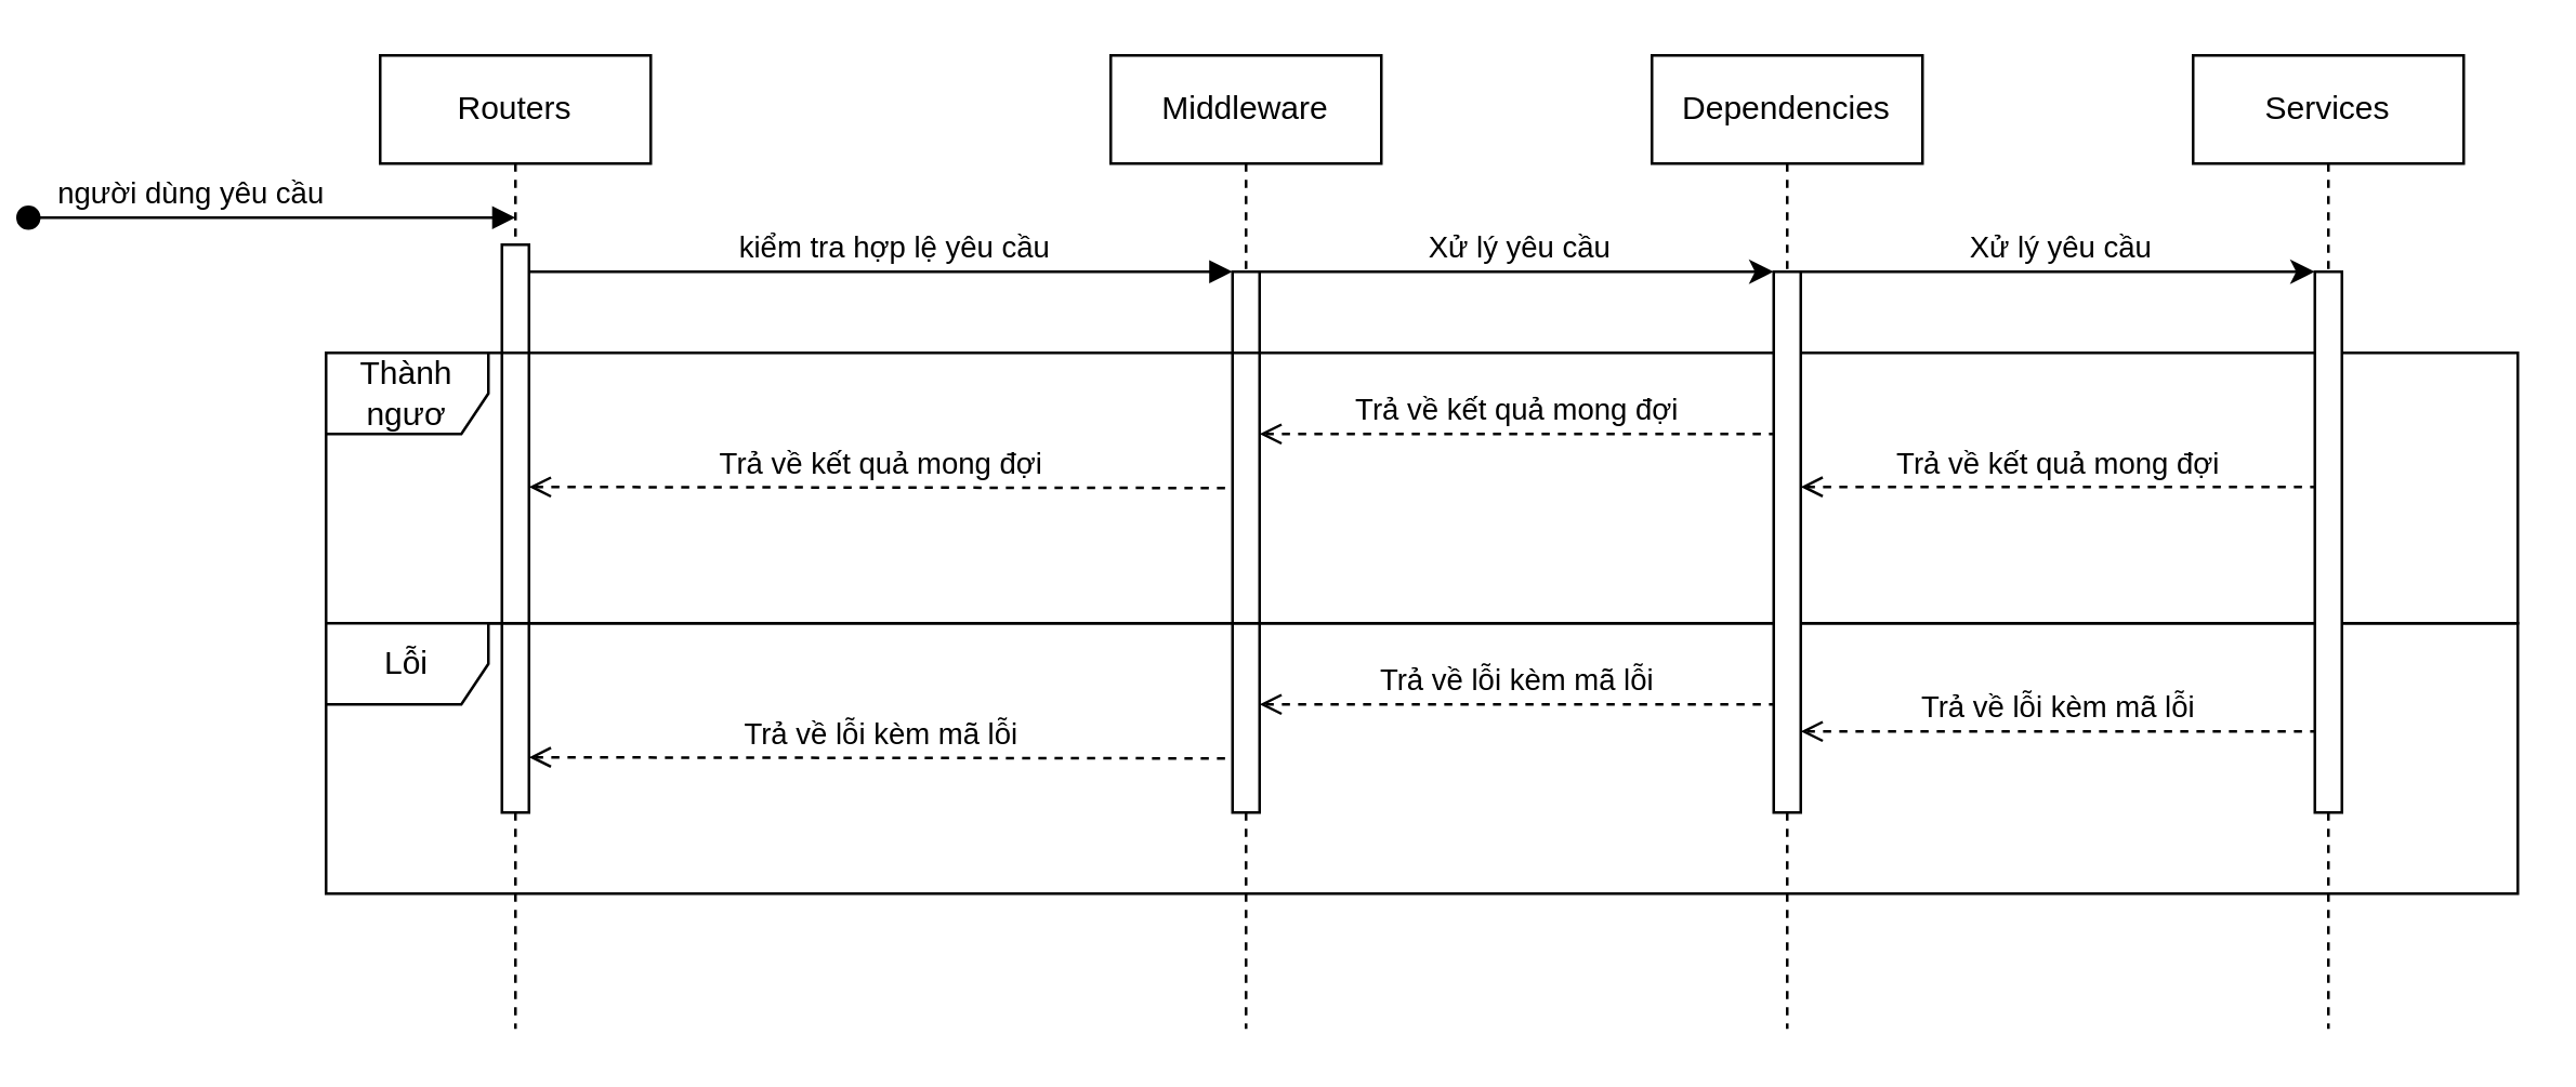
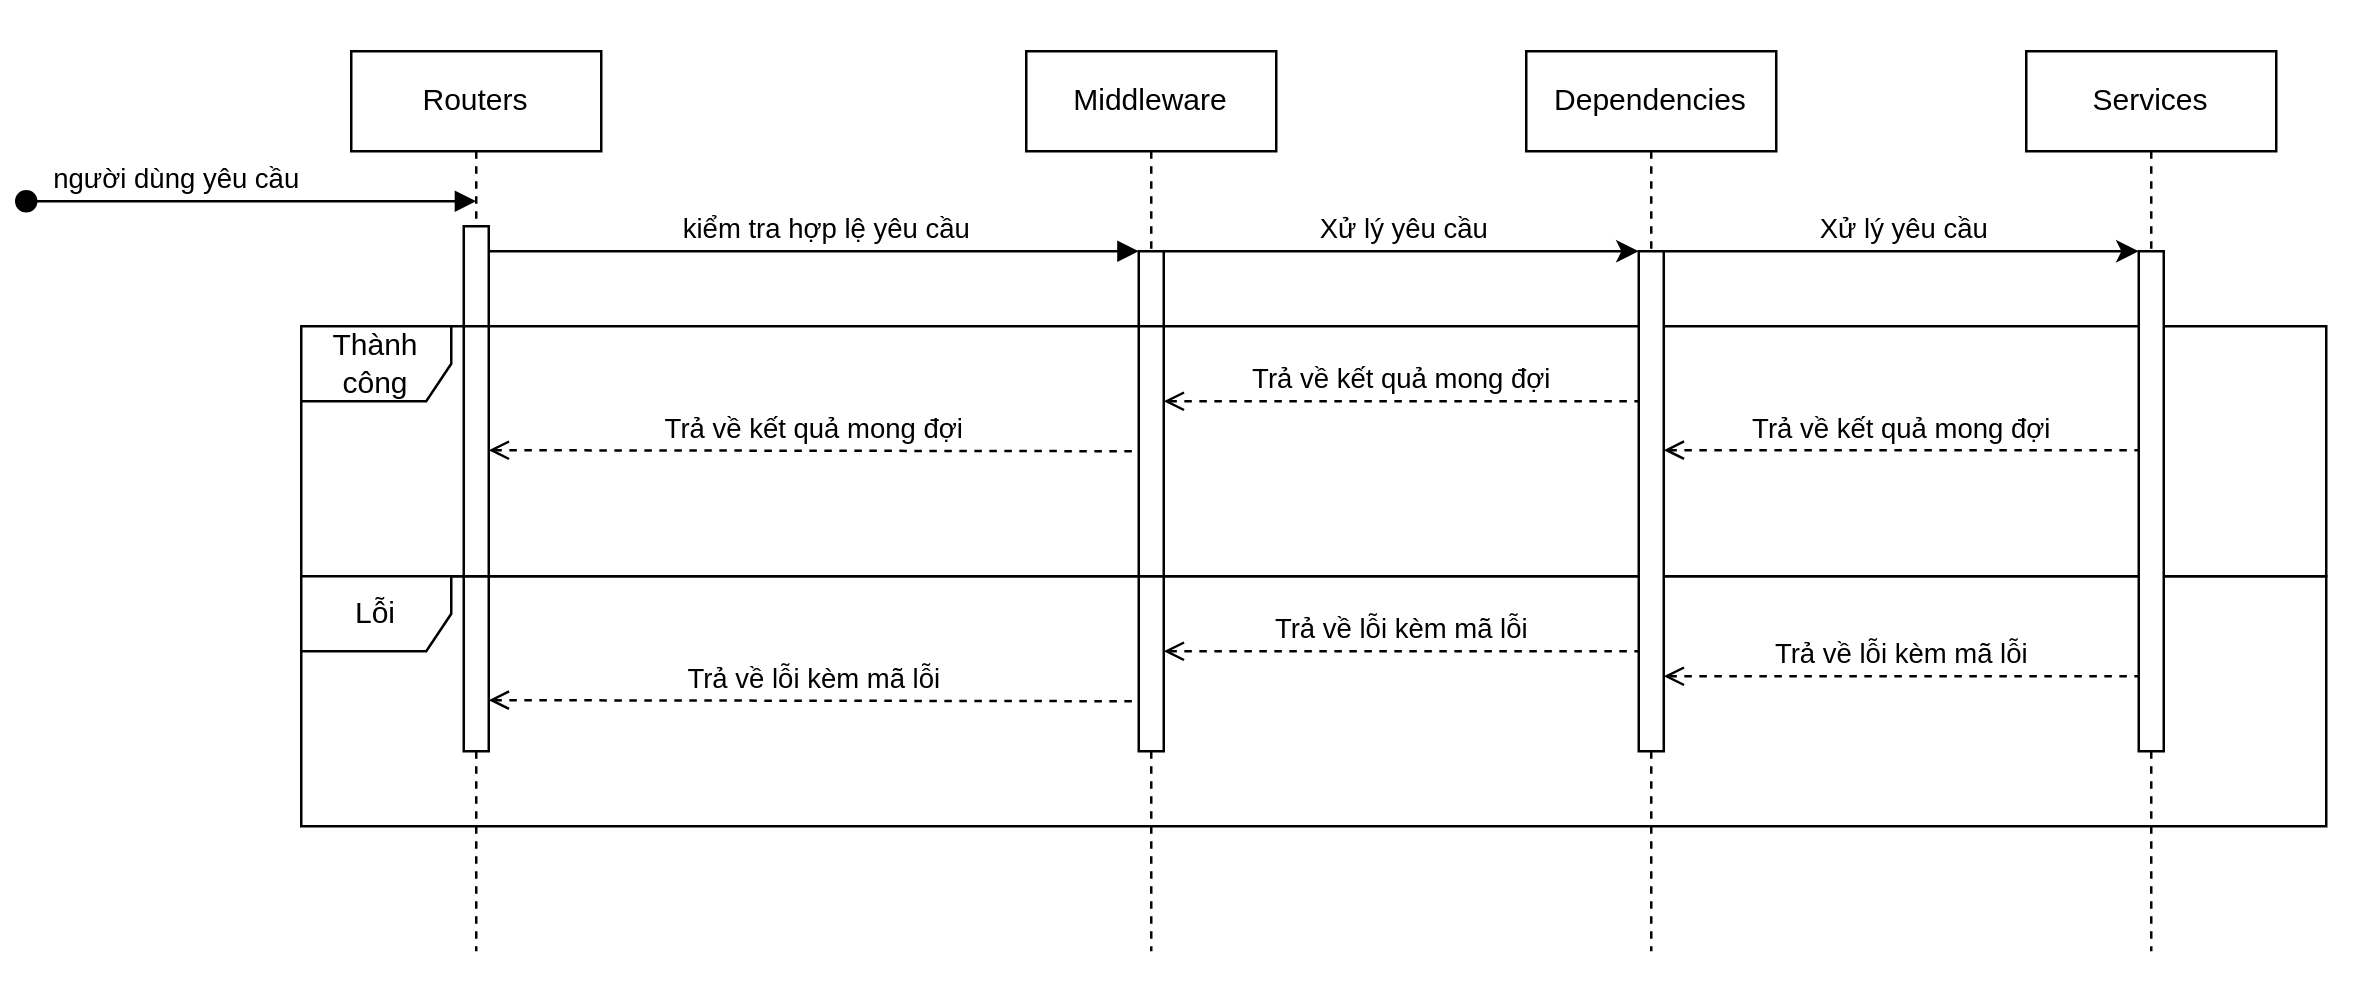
  <mxCell id="0" />
  <mxCell id="1" parent="0" />
  <mxCell id="2" value="Routers" style="shape=umlLifeline;perimeter=lifelinePerimeter;whiteSpace=wrap;html=1;container=0;dropTarget=0;collapsible=0;recursiveResize=0;outlineConnect=0;portConstraint=eastwest;newEdgeStyle={&quot;edgeStyle&quot;:&quot;elbowEdgeStyle&quot;,&quot;elbow&quot;:&quot;vertical&quot;,&quot;curved&quot;:0,&quot;rounded&quot;:0};" parent="1" vertex="1"><mxGeometry x="40" y="20" width="100" height="360" as="geometry" /></mxCell>
  <mxCell id="3" value="" style="html=1;points=[];perimeter=orthogonalPerimeter;outlineConnect=0;targetShapes=umlLifeline;portConstraint=eastwest;newEdgeStyle={&quot;edgeStyle&quot;:&quot;elbowEdgeStyle&quot;,&quot;elbow&quot;:&quot;vertical&quot;,&quot;curved&quot;:0,&quot;rounded&quot;:0};" parent="2" vertex="1"><mxGeometry x="45" y="70" width="10" height="210" as="geometry" /></mxCell>
  <mxCell id="4" value="người dùng yêu cầu" style="html=1;verticalAlign=bottom;startArrow=oval;endArrow=block;startSize=8;edgeStyle=elbowEdgeStyle;elbow=vertical;curved=0;rounded=0;" parent="2" edge="1"><mxGeometry x="-0.333" relative="1" as="geometry"><mxPoint x="-130" y="60" as="sourcePoint" /><mxPoint x="50" y="60" as="targetPoint" /><Array as="points"><mxPoint x="40" y="60" /></Array><mxPoint as="offset" /></mxGeometry></mxCell>
  <mxCell id="5" value="Middleware" style="shape=umlLifeline;perimeter=lifelinePerimeter;whiteSpace=wrap;html=1;container=0;dropTarget=0;collapsible=0;recursiveResize=0;outlineConnect=0;portConstraint=eastwest;newEdgeStyle={&quot;edgeStyle&quot;:&quot;elbowEdgeStyle&quot;,&quot;elbow&quot;:&quot;vertical&quot;,&quot;curved&quot;:0,&quot;rounded&quot;:0};" parent="1" vertex="1"><mxGeometry x="310" y="20" width="100" height="360" as="geometry" /></mxCell>
  <mxCell id="6" value="" style="html=1;points=[];perimeter=orthogonalPerimeter;outlineConnect=0;targetShapes=umlLifeline;portConstraint=eastwest;newEdgeStyle={&quot;edgeStyle&quot;:&quot;elbowEdgeStyle&quot;,&quot;elbow&quot;:&quot;vertical&quot;,&quot;curved&quot;:0,&quot;rounded&quot;:0};" parent="5" vertex="1"><mxGeometry x="45" y="80" width="10" height="200" as="geometry" /></mxCell>
  <mxCell id="7" value="kiểm tra hợp lệ yêu cầu" style="html=1;verticalAlign=bottom;endArrow=block;edgeStyle=elbowEdgeStyle;elbow=vertical;curved=0;rounded=0;" parent="1" source="3" target="6" edge="1"><mxGeometry x="0.038" relative="1" as="geometry"><mxPoint x="65" y="110" as="sourcePoint" /><Array as="points"><mxPoint x="100" y="100" /></Array><mxPoint as="offset" /></mxGeometry></mxCell>
  <mxCell id="8" value="Trả về kết quả mong đợi" style="html=1;verticalAlign=bottom;endArrow=none;dashed=1;endSize=8;edgeStyle=elbowEdgeStyle;elbow=vertical;curved=0;rounded=0;endFill=0;startArrow=open;startFill=0;" parent="1" edge="1"><mxGeometry relative="1" as="geometry"><mxPoint x="355" y="179.583" as="targetPoint" /><Array as="points" /><mxPoint x="95" y="179.583" as="sourcePoint" /></mxGeometry></mxCell>
- <mxCell id="9" value="Thành ngươ" style="shape=umlFrame;whiteSpace=wrap;html=1;pointerEvents=0;" parent="1" vertex="1"><mxGeometry x="20" y="130" width="810" height="100" as="geometry" /></mxCell>
+ <mxCell id="9" value="Thành công" style="shape=umlFrame;whiteSpace=wrap;html=1;pointerEvents=0;" parent="1" vertex="1"><mxGeometry x="20" y="130" width="810" height="100" as="geometry" /></mxCell>
  <mxCell id="10" value="Lỗi" style="shape=umlFrame;whiteSpace=wrap;html=1;pointerEvents=0;" parent="1" vertex="1"><mxGeometry x="20" y="230" width="810" height="100" as="geometry" /></mxCell>
  <mxCell id="11" value="Trả về lỗi kèm mã lỗi" style="html=1;verticalAlign=bottom;endArrow=none;dashed=1;endSize=8;edgeStyle=elbowEdgeStyle;elbow=vertical;curved=0;rounded=0;endFill=0;startArrow=open;startFill=0;" parent="1" edge="1"><mxGeometry relative="1" as="geometry"><mxPoint x="355" y="279.913" as="targetPoint" /><Array as="points" /><mxPoint x="95" y="279.58" as="sourcePoint" /></mxGeometry></mxCell>
  <mxCell id="12" value="Dependencies" style="shape=umlLifeline;perimeter=lifelinePerimeter;whiteSpace=wrap;html=1;container=0;dropTarget=0;collapsible=0;recursiveResize=0;outlineConnect=0;portConstraint=eastwest;newEdgeStyle={&quot;edgeStyle&quot;:&quot;elbowEdgeStyle&quot;,&quot;elbow&quot;:&quot;vertical&quot;,&quot;curved&quot;:0,&quot;rounded&quot;:0};" parent="1" vertex="1"><mxGeometry x="510" y="20" width="100" height="360" as="geometry" /></mxCell>
  <mxCell id="13" value="" style="html=1;points=[];perimeter=orthogonalPerimeter;outlineConnect=0;targetShapes=umlLifeline;portConstraint=eastwest;newEdgeStyle={&quot;edgeStyle&quot;:&quot;elbowEdgeStyle&quot;,&quot;elbow&quot;:&quot;vertical&quot;,&quot;curved&quot;:0,&quot;rounded&quot;:0};" parent="12" vertex="1"><mxGeometry x="45" y="80" width="10" height="200" as="geometry" /></mxCell>
  <mxCell id="14" value="" style="endArrow=classic;html=1;rounded=0;" parent="1" edge="1"><mxGeometry width="50" height="50" relative="1" as="geometry"><mxPoint x="365" y="100" as="sourcePoint" /><mxPoint x="555" y="100" as="targetPoint" /></mxGeometry></mxCell>
  <mxCell id="15" value="Xử lý yêu cầu" style="edgeLabel;html=1;align=center;verticalAlign=middle;resizable=0;points=[];" parent="14" vertex="1" connectable="0"><mxGeometry x="-0.005" y="2" relative="1" as="geometry"><mxPoint y="-8" as="offset" /></mxGeometry></mxCell>
  <mxCell id="16" value="Trả về kết quả mong đợi" style="html=1;verticalAlign=bottom;endArrow=none;dashed=1;endSize=8;edgeStyle=elbowEdgeStyle;elbow=vertical;curved=0;rounded=0;endFill=0;startArrow=open;startFill=0;" parent="1" source="6" target="13" edge="1"><mxGeometry relative="1" as="geometry"><mxPoint x="630" y="160.207" as="targetPoint" /><Array as="points"><mxPoint x="530" y="160" /></Array><mxPoint x="370" y="160" as="sourcePoint" /></mxGeometry></mxCell>
  <mxCell id="17" value="Trả về lỗi kèm mã lỗi" style="html=1;verticalAlign=bottom;endArrow=none;dashed=1;endSize=8;edgeStyle=elbowEdgeStyle;elbow=vertical;curved=0;rounded=0;endFill=0;startArrow=open;startFill=0;" parent="1" source="6" target="13" edge="1"><mxGeometry relative="1" as="geometry"><mxPoint x="640" y="260" as="targetPoint" /><Array as="points"><mxPoint x="530" y="260" /></Array><mxPoint x="380" y="260" as="sourcePoint" /></mxGeometry></mxCell>
  <mxCell id="18" value="Services" style="shape=umlLifeline;perimeter=lifelinePerimeter;whiteSpace=wrap;html=1;container=0;dropTarget=0;collapsible=0;recursiveResize=0;outlineConnect=0;portConstraint=eastwest;newEdgeStyle={&quot;edgeStyle&quot;:&quot;elbowEdgeStyle&quot;,&quot;elbow&quot;:&quot;vertical&quot;,&quot;curved&quot;:0,&quot;rounded&quot;:0};" vertex="1" parent="1"><mxGeometry x="710" y="20" width="100" height="360" as="geometry" /></mxCell>
  <mxCell id="19" value="" style="html=1;points=[];perimeter=orthogonalPerimeter;outlineConnect=0;targetShapes=umlLifeline;portConstraint=eastwest;newEdgeStyle={&quot;edgeStyle&quot;:&quot;elbowEdgeStyle&quot;,&quot;elbow&quot;:&quot;vertical&quot;,&quot;curved&quot;:0,&quot;rounded&quot;:0};" vertex="1" parent="18"><mxGeometry x="45" y="80" width="10" height="200" as="geometry" /></mxCell>
  <mxCell id="20" value="" style="endArrow=classic;html=1;rounded=0;" edge="1" parent="1"><mxGeometry width="50" height="50" relative="1" as="geometry"><mxPoint x="565" y="100" as="sourcePoint" /><mxPoint x="755" y="100" as="targetPoint" /></mxGeometry></mxCell>
  <mxCell id="21" value="Xử lý yêu cầu" style="edgeLabel;html=1;align=center;verticalAlign=middle;resizable=0;points=[];" vertex="1" connectable="0" parent="20"><mxGeometry x="-0.005" y="2" relative="1" as="geometry"><mxPoint y="-8" as="offset" /></mxGeometry></mxCell>
  <mxCell id="22" value="Trả về kết quả mong đợi" style="html=1;verticalAlign=bottom;endArrow=none;dashed=1;endSize=8;edgeStyle=elbowEdgeStyle;elbow=vertical;curved=0;rounded=0;endFill=0;startArrow=open;startFill=0;" edge="1" parent="1" source="13" target="19"><mxGeometry relative="1" as="geometry"><mxPoint x="750" y="179.58" as="targetPoint" /><Array as="points"><mxPoint x="725" y="179.58" /></Array><mxPoint x="560" y="179.58" as="sourcePoint" /></mxGeometry></mxCell>
  <mxCell id="23" value="Trả về lỗi kèm mã lỗi" style="html=1;verticalAlign=bottom;endArrow=none;dashed=1;endSize=8;edgeStyle=elbowEdgeStyle;elbow=vertical;curved=0;rounded=0;endFill=0;startArrow=open;startFill=0;" edge="1" parent="1" source="13" target="19"><mxGeometry relative="1" as="geometry"><mxPoint x="760" y="270" as="targetPoint" /><Array as="points"><mxPoint x="735" y="270" /></Array><mxPoint x="570" y="270" as="sourcePoint" /></mxGeometry></mxCell>
